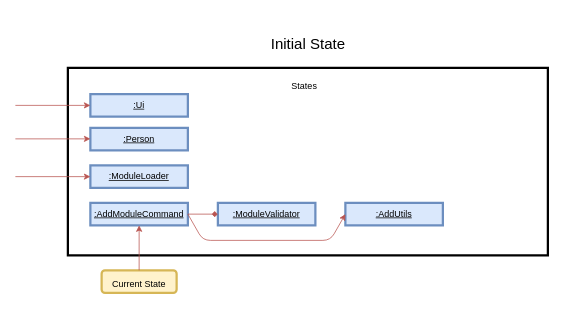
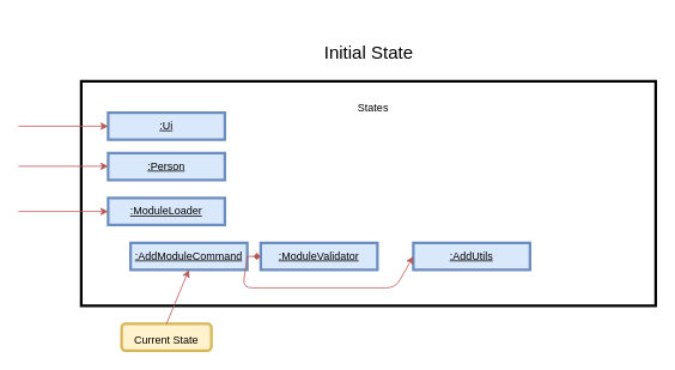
  <mxCell id="0" />
  <mxCell id="1" parent="0" />
  <mxCell id="2" value="" style="rounded=0;whiteSpace=wrap;html=1;strokeWidth=3;" parent="1" vertex="1"><mxGeometry x="90" y="90" width="640" height="250" as="geometry" /></mxCell>
  <mxCell id="3" value="&lt;font style=&quot;font-size: 20px&quot;&gt;Initial State&lt;/font&gt;" style="text;html=1;align=center;verticalAlign=middle;resizable=0;points=[];autosize=1;fontSize=40;" parent="1" vertex="1"><mxGeometry x="355" y="20" width="110" height="60" as="geometry" /></mxCell>
- <mxCell id="4" value="States" style="text;html=1;align=center;verticalAlign=middle;resizable=0;points=[];autosize=1;fontSize=12;" parent="1" vertex="1"><mxGeometry x="380" y="105" width="50" height="20" as="geometry" /></mxCell>
+ <mxCell id="4" value="States" style="text;html=1;align=center;verticalAlign=middle;resizable=0;points=[];autosize=1;fontSize=12;" parent="1" vertex="1"><mxGeometry x="390" y="110" width="50" height="20" as="geometry" /></mxCell>
  <mxCell id="5" value="&lt;font style=&quot;font-size: 12px&quot;&gt;Current State&lt;/font&gt;" style="rounded=1;whiteSpace=wrap;html=1;strokeWidth=3;fontSize=20;fillColor=#fff2cc;strokeColor=#d6b656;" parent="1" vertex="1"><mxGeometry x="135" y="360" width="100" height="30" as="geometry" /></mxCell>
- <mxCell id="6" value="&lt;u&gt;:AddModuleCommand&lt;/u&gt;" style="rounded=0;whiteSpace=wrap;html=1;strokeWidth=3;fontSize=12;fillColor=#dae8fc;strokeColor=#6c8ebf;" parent="1" vertex="1"><mxGeometry x="120" y="270" width="130" height="30" as="geometry" /></mxCell>
+ <mxCell id="6" value="&lt;u&gt;:AddModuleCommand&lt;/u&gt;" style="rounded=0;whiteSpace=wrap;html=1;strokeWidth=3;fontSize=12;fillColor=#dae8fc;strokeColor=#6c8ebf;" parent="1" vertex="1"><mxGeometry x="145" y="270" width="130" height="30" as="geometry" /></mxCell>
  <mxCell id="7" value="&lt;u&gt;:ModuleValidator&lt;/u&gt;" style="rounded=0;whiteSpace=wrap;html=1;strokeWidth=3;fontSize=12;fillColor=#dae8fc;strokeColor=#6c8ebf;" parent="1" vertex="1"><mxGeometry x="290" y="270" width="130" height="30" as="geometry" /></mxCell>
  <mxCell id="8" value="&lt;u&gt;:AddUtils&lt;/u&gt;" style="rounded=0;whiteSpace=wrap;html=1;strokeWidth=3;fontSize=12;fillColor=#dae8fc;strokeColor=#6c8ebf;" parent="1" vertex="1"><mxGeometry x="460" y="270" width="130" height="30" as="geometry" /></mxCell>
  <mxCell id="9" value="" style="endArrow=classic;html=1;fontSize=12;exitX=0.5;exitY=0;exitDx=0;exitDy=0;entryX=0.5;entryY=1;entryDx=0;entryDy=0;fillColor=#f8cecc;strokeColor=#b85450;" parent="1" source="5" target="6" edge="1"><mxGeometry width="50" height="50" relative="1" as="geometry"><mxPoint x="550" y="380" as="sourcePoint" /><mxPoint x="600" y="330" as="targetPoint" /></mxGeometry></mxCell>
  <mxCell id="10" value="" style="endArrow=diamond;html=1;fontSize=12;exitX=1;exitY=0.5;exitDx=0;exitDy=0;fillColor=#f8cecc;strokeColor=#b85450;entryX=0;entryY=0.5;entryDx=0;entryDy=0;" parent="1" source="6" target="7" edge="1"><mxGeometry width="50" height="50" relative="1" as="geometry"><mxPoint x="280" y="380" as="sourcePoint" /><mxPoint x="330" y="380" as="targetPoint" /></mxGeometry></mxCell>
  <mxCell id="11" value="" style="endArrow=classic;html=1;fontSize=12;exitX=1;exitY=0.5;exitDx=0;exitDy=0;fillColor=#f8cecc;strokeColor=#b85450;entryX=0;entryY=0.5;entryDx=0;entryDy=0;" parent="1" source="6" target="8" edge="1"><mxGeometry width="50" height="50" relative="1" as="geometry"><mxPoint x="260" y="295" as="sourcePoint" /><mxPoint x="300" y="295" as="targetPoint" /><Array as="points"><mxPoint x="270" y="320" /><mxPoint x="440" y="320" /></Array></mxGeometry></mxCell>
  <mxCell id="12" value="&lt;u&gt;:Ui&lt;/u&gt;" style="rounded=0;whiteSpace=wrap;html=1;strokeWidth=3;fontSize=12;fillColor=#dae8fc;strokeColor=#6c8ebf;glass=0;" parent="1" vertex="1"><mxGeometry x="120" y="125" width="130" height="30" as="geometry" /></mxCell>
  <mxCell id="13" value="&lt;u&gt;:Person&lt;/u&gt;" style="rounded=0;whiteSpace=wrap;html=1;strokeWidth=3;fontSize=12;fillColor=#dae8fc;strokeColor=#6c8ebf;" parent="1" vertex="1"><mxGeometry x="120" y="170" width="130" height="30" as="geometry" /></mxCell>
  <mxCell id="14" value="&lt;u&gt;:ModuleLoader&lt;/u&gt;" style="rounded=0;whiteSpace=wrap;html=1;strokeWidth=3;fontSize=12;fillColor=#dae8fc;strokeColor=#6c8ebf;" parent="1" vertex="1"><mxGeometry x="120" y="220" width="130" height="30" as="geometry" /></mxCell>
  <mxCell id="15" value="" style="endArrow=classic;html=1;fontSize=12;entryX=0;entryY=0.5;entryDx=0;entryDy=0;fillColor=#f8cecc;strokeColor=#b85450;" parent="1" target="14" edge="1"><mxGeometry width="50" height="50" relative="1" as="geometry"><mxPoint x="20" y="235" as="sourcePoint" /><mxPoint x="30" y="190" as="targetPoint" /></mxGeometry></mxCell>
  <mxCell id="16" value="" style="endArrow=classic;html=1;fontSize=12;entryX=0;entryY=0.5;entryDx=0;entryDy=0;fillColor=#f8cecc;strokeColor=#b85450;" parent="1" edge="1"><mxGeometry width="50" height="50" relative="1" as="geometry"><mxPoint x="20" y="184.66" as="sourcePoint" /><mxPoint x="120" y="184.66" as="targetPoint" /></mxGeometry></mxCell>
  <mxCell id="17" value="" style="endArrow=classic;html=1;fontSize=12;entryX=0;entryY=0.5;entryDx=0;entryDy=0;fillColor=#f8cecc;strokeColor=#b85450;" parent="1" edge="1"><mxGeometry width="50" height="50" relative="1" as="geometry"><mxPoint x="20" y="140" as="sourcePoint" /><mxPoint x="120" y="140" as="targetPoint" /></mxGeometry></mxCell>
